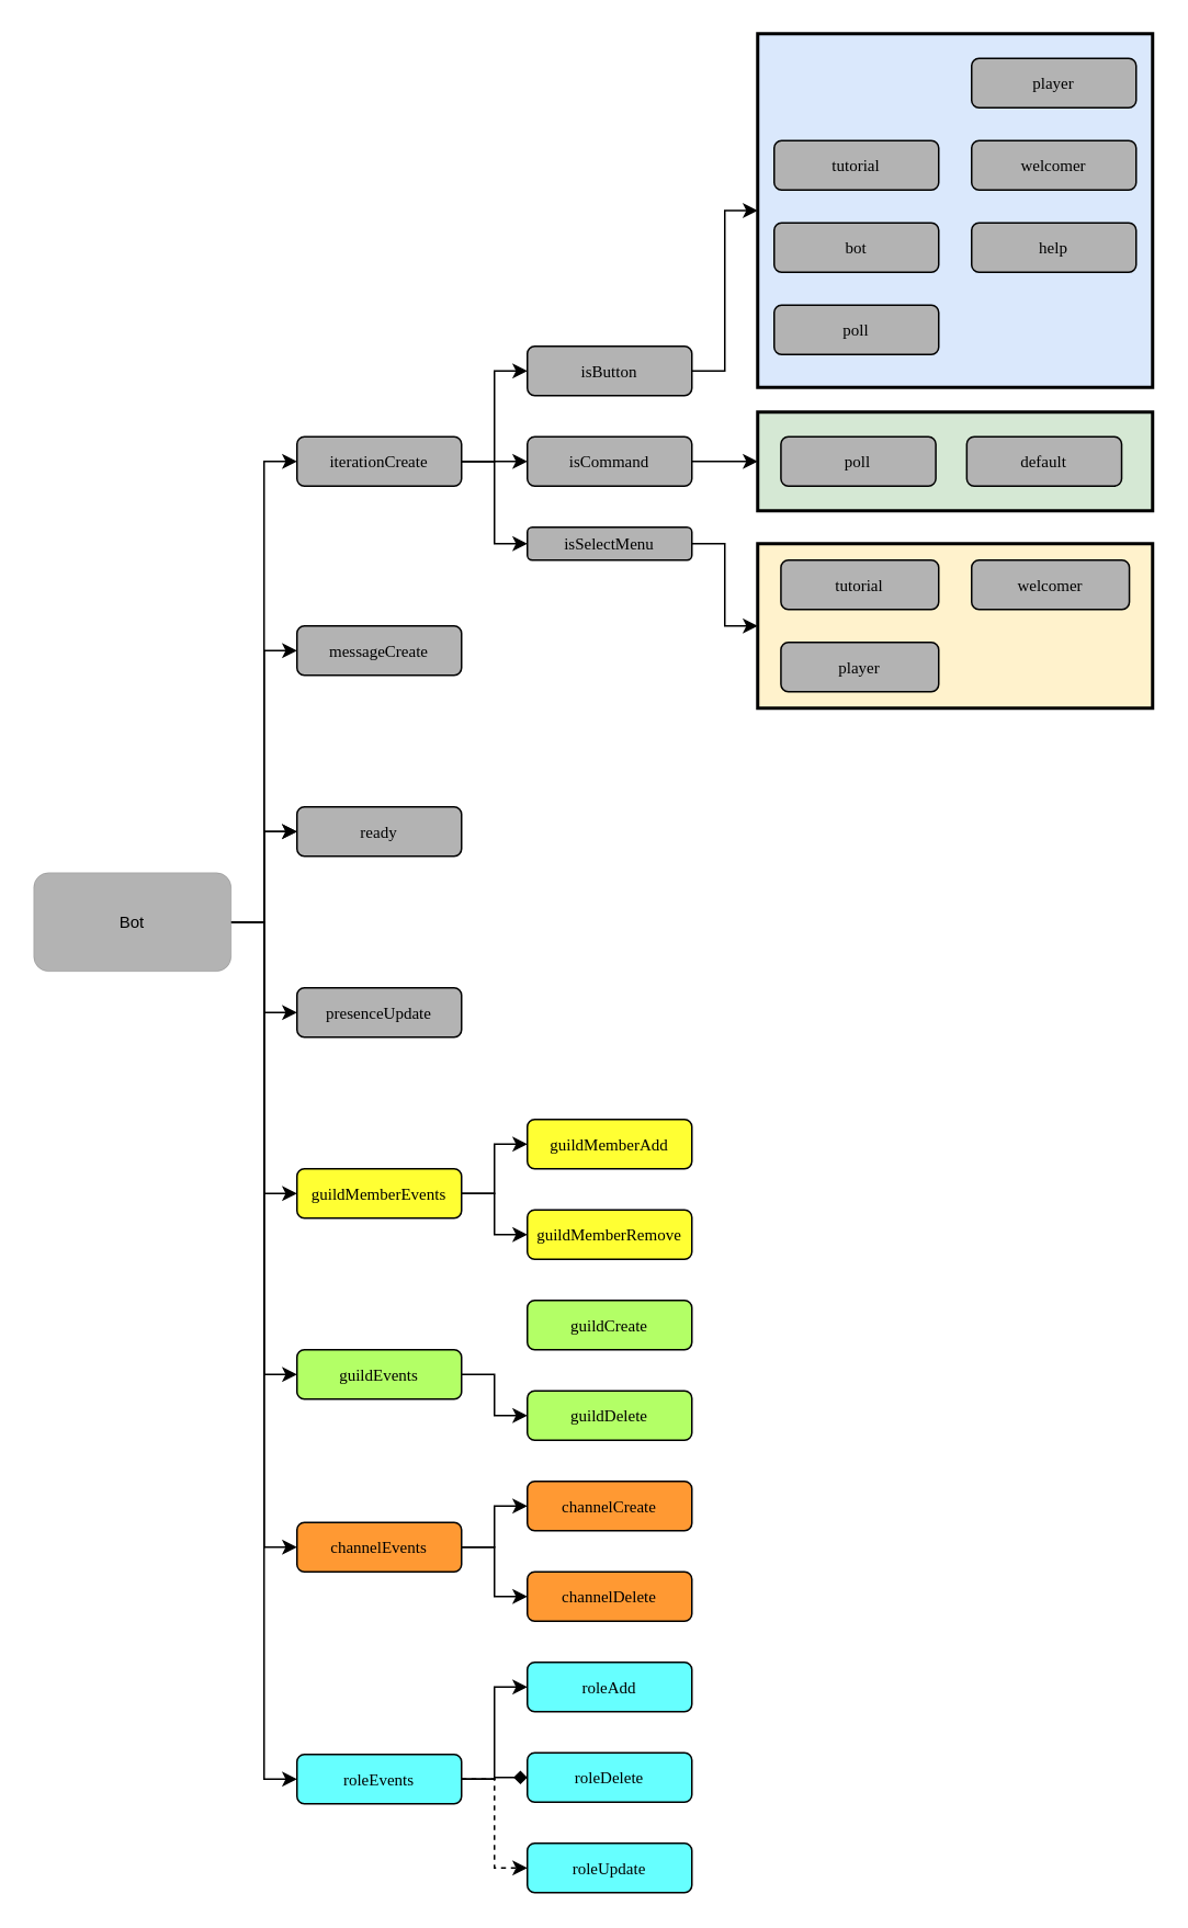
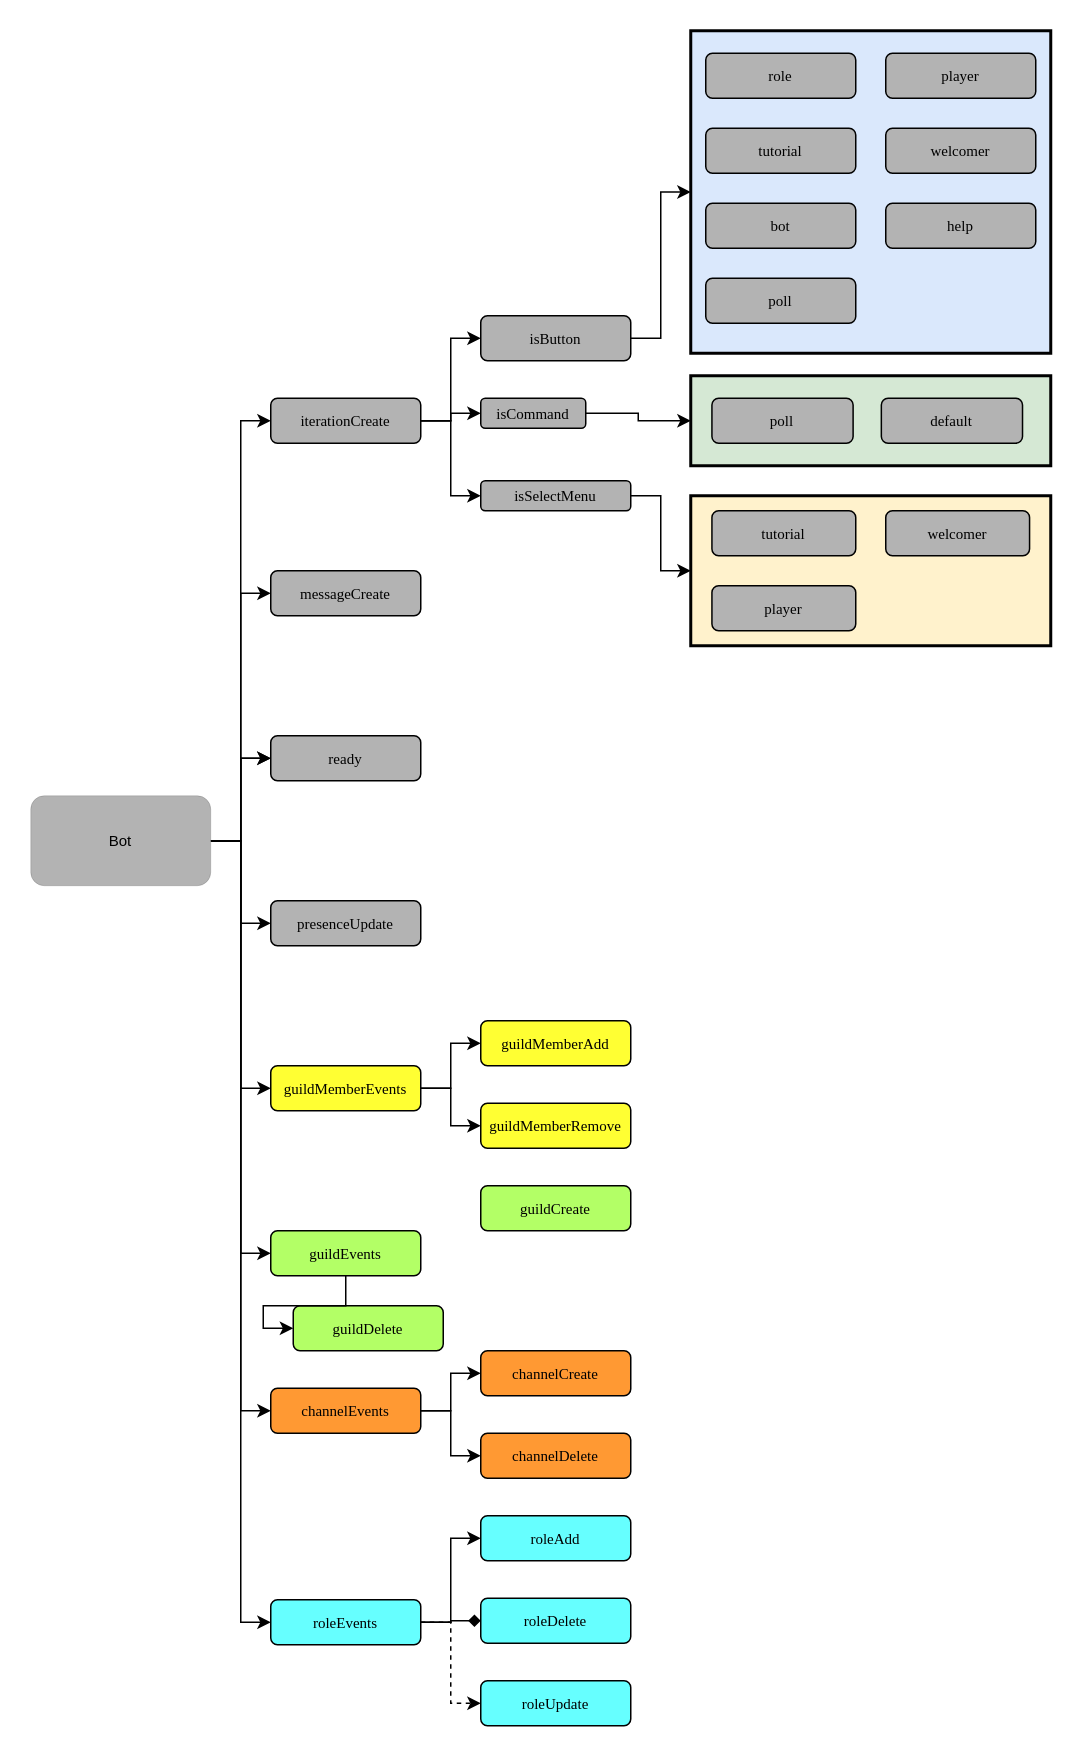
  <mxCell id="0" />
  <mxCell id="1" parent="0" />
  <mxCell id="2" value="guildMemberEvents" style="rounded=1;whiteSpace=wrap;html=1;shadow=0;labelBackgroundColor=none;strokeWidth=1;fontFamily=Verdana;fontSize=10;align=center;fillColor=#FFFF33;" vertex="1" parent="1"><mxGeometry x="180" y="710" width="100" height="30" as="geometry" /></mxCell>
  <mxCell id="3" value="guildEvents" style="rounded=1;whiteSpace=wrap;html=1;shadow=0;labelBackgroundColor=none;strokeWidth=1;fontFamily=Verdana;fontSize=10;align=center;fillColor=#B3FF66;" vertex="1" parent="1"><mxGeometry x="180" y="820" width="100" height="30" as="geometry" /></mxCell>
  <mxCell id="4" value="channelEvents" style="rounded=1;whiteSpace=wrap;html=1;shadow=0;labelBackgroundColor=none;strokeWidth=1;fontFamily=Verdana;fontSize=10;align=center;fillColor=#FF9933;" vertex="1" parent="1"><mxGeometry x="180" y="925" width="100" height="30" as="geometry" /></mxCell>
  <mxCell id="5" value="roleEvents" style="rounded=1;whiteSpace=wrap;html=1;shadow=0;labelBackgroundColor=none;strokeWidth=1;fontFamily=Verdana;fontSize=10;align=center;fillColor=#66FFFF;" vertex="1" parent="1"><mxGeometry x="180" y="1066" width="100" height="30" as="geometry" /></mxCell>
  <mxCell id="6" value="guildMemberAdd" style="rounded=1;whiteSpace=wrap;html=1;shadow=0;labelBackgroundColor=none;strokeWidth=1;fontFamily=Verdana;fontSize=10;align=center;fillColor=#FFFF33;" vertex="1" parent="1"><mxGeometry x="320" y="680" width="100" height="30" as="geometry" /></mxCell>
  <mxCell id="7" value="guildMemberRemove" style="rounded=1;whiteSpace=wrap;html=1;shadow=0;labelBackgroundColor=none;strokeWidth=1;fontFamily=Verdana;fontSize=10;align=center;fillColor=#FFFF33;" vertex="1" parent="1"><mxGeometry x="320" y="735" width="100" height="30" as="geometry" /></mxCell>
  <mxCell id="8" value="guildCreate" style="rounded=1;whiteSpace=wrap;html=1;shadow=0;labelBackgroundColor=none;strokeWidth=1;fontFamily=Verdana;fontSize=10;align=center;fillColor=#B3FF66;" vertex="1" parent="1"><mxGeometry x="320" y="790" width="100" height="30" as="geometry" /></mxCell>
  <mxCell id="9" value="channelCreate" style="rounded=1;whiteSpace=wrap;html=1;shadow=0;labelBackgroundColor=none;strokeWidth=1;fontFamily=Verdana;fontSize=10;align=center;fillColor=#FF9933;" vertex="1" parent="1"><mxGeometry x="320" y="900" width="100" height="30" as="geometry" /></mxCell>
  <mxCell id="10" value="channelDelete" style="rounded=1;whiteSpace=wrap;html=1;shadow=0;labelBackgroundColor=none;strokeWidth=1;fontFamily=Verdana;fontSize=10;align=center;fillColor=#FF9933;" vertex="1" parent="1"><mxGeometry x="320" y="955" width="100" height="30" as="geometry" /></mxCell>
  <mxCell id="11" value="roleAdd" style="rounded=1;whiteSpace=wrap;html=1;shadow=0;labelBackgroundColor=none;strokeWidth=1;fontFamily=Verdana;fontSize=10;align=center;fillColor=#66FFFF;" vertex="1" parent="1"><mxGeometry x="320" y="1010" width="100" height="30" as="geometry" /></mxCell>
  <mxCell id="12" value="roleDelete" style="rounded=1;whiteSpace=wrap;html=1;shadow=0;labelBackgroundColor=none;strokeWidth=1;fontFamily=Verdana;fontSize=10;align=center;fillColor=#66FFFF;" vertex="1" parent="1"><mxGeometry x="320" y="1065" width="100" height="30" as="geometry" /></mxCell>
  <mxCell id="13" value="roleUpdate" style="rounded=1;whiteSpace=wrap;html=1;shadow=0;labelBackgroundColor=none;strokeWidth=1;fontFamily=Verdana;fontSize=10;align=center;fillColor=#66FFFF;" vertex="1" parent="1"><mxGeometry x="320" y="1120" width="100" height="30" as="geometry" /></mxCell>
- <mxCell id="14" value="guildDelete" style="rounded=1;whiteSpace=wrap;html=1;shadow=0;labelBackgroundColor=none;strokeWidth=1;fontFamily=Verdana;fontSize=10;align=center;fillColor=#B3FF66;" vertex="1" parent="1"><mxGeometry x="320" y="845" width="100" height="30" as="geometry" /></mxCell>
+ <mxCell id="14" value="guildDelete" style="rounded=1;whiteSpace=wrap;html=1;shadow=0;labelBackgroundColor=none;strokeWidth=1;fontFamily=Verdana;fontSize=10;align=center;fillColor=#B3FF66;" vertex="1" parent="1"><mxGeometry x="195" y="870" width="100" height="30" as="geometry" /></mxCell>
  <mxCell id="15" style="edgeStyle=orthogonalEdgeStyle;rounded=0;orthogonalLoop=1;jettySize=auto;html=1;entryX=0;entryY=0.5;entryDx=0;entryDy=0;fontSize=10;fontColor=default;" edge="1" parent="1" source="2" target="6"><mxGeometry relative="1" as="geometry" /></mxCell>
  <mxCell id="16" style="edgeStyle=orthogonalEdgeStyle;rounded=0;orthogonalLoop=1;jettySize=auto;html=1;entryX=0;entryY=0.5;entryDx=0;entryDy=0;fontSize=10;fontColor=default;" edge="1" parent="1" source="2" target="7"><mxGeometry relative="1" as="geometry" /></mxCell>
  <mxCell id="17" style="edgeStyle=orthogonalEdgeStyle;rounded=0;orthogonalLoop=1;jettySize=auto;html=1;entryX=0;entryY=0.5;entryDx=0;entryDy=0;fontSize=10;fontColor=default;" edge="1" parent="1" source="3" target="14"><mxGeometry relative="1" as="geometry" /></mxCell>
  <mxCell id="18" style="edgeStyle=orthogonalEdgeStyle;rounded=0;orthogonalLoop=1;jettySize=auto;html=1;entryX=0;entryY=0.5;entryDx=0;entryDy=0;fontSize=10;fontColor=default;" edge="1" parent="1" source="4" target="9"><mxGeometry relative="1" as="geometry" /></mxCell>
  <mxCell id="19" style="edgeStyle=orthogonalEdgeStyle;rounded=0;orthogonalLoop=1;jettySize=auto;html=1;entryX=0;entryY=0.5;entryDx=0;entryDy=0;fontSize=10;fontColor=default;" edge="1" parent="1" source="4" target="10"><mxGeometry relative="1" as="geometry" /></mxCell>
  <mxCell id="20" style="edgeStyle=orthogonalEdgeStyle;rounded=0;orthogonalLoop=1;jettySize=auto;html=1;entryX=0;entryY=0.5;entryDx=0;entryDy=0;fontSize=10;fontColor=default;" edge="1" parent="1" source="5" target="11"><mxGeometry relative="1" as="geometry" /></mxCell>
  <mxCell id="21" style="edgeStyle=orthogonalEdgeStyle;rounded=0;orthogonalLoop=1;jettySize=auto;html=1;entryX=0;entryY=0.5;entryDx=0;entryDy=0;fontSize=10;fontColor=default;endArrow=diamond;" edge="1" parent="1" source="5" target="12"><mxGeometry relative="1" as="geometry" /></mxCell>
  <mxCell id="22" style="edgeStyle=orthogonalEdgeStyle;rounded=0;orthogonalLoop=1;jettySize=auto;html=1;entryX=0;entryY=0.5;entryDx=0;entryDy=0;fontSize=10;fontColor=default;dashed=1;" edge="1" parent="1" source="5" target="13"><mxGeometry relative="1" as="geometry" /></mxCell>
  <mxCell id="23" style="edgeStyle=orthogonalEdgeStyle;rounded=0;orthogonalLoop=1;jettySize=auto;html=1;entryX=0;entryY=0.5;entryDx=0;entryDy=0;fontSize=10;fontColor=default;" edge="1" parent="1" source="32" target="37"><mxGeometry relative="1" as="geometry"><Array as="points"><mxPoint x="160" y="560" /><mxPoint x="160" y="280" /></Array></mxGeometry></mxCell>
  <mxCell id="24" style="edgeStyle=orthogonalEdgeStyle;rounded=0;orthogonalLoop=1;jettySize=auto;html=1;entryX=0;entryY=0.5;entryDx=0;entryDy=0;fontSize=10;fontColor=default;" edge="1" parent="1" source="32" target="33"><mxGeometry relative="1" as="geometry" /></mxCell>
  <mxCell id="25" style="edgeStyle=orthogonalEdgeStyle;rounded=0;orthogonalLoop=1;jettySize=auto;html=1;entryX=0;entryY=0.5;entryDx=0;entryDy=0;fontSize=10;fontColor=default;" edge="1" parent="1" source="32" target="38"><mxGeometry relative="1" as="geometry" /></mxCell>
  <mxCell id="26" style="edgeStyle=orthogonalEdgeStyle;rounded=0;orthogonalLoop=1;jettySize=auto;html=1;entryX=0;entryY=0.5;entryDx=0;entryDy=0;fontSize=10;fontColor=default;" edge="1" parent="1" source="32" target="38"><mxGeometry relative="1" as="geometry" /></mxCell>
  <mxCell id="27" style="edgeStyle=orthogonalEdgeStyle;rounded=0;orthogonalLoop=1;jettySize=auto;html=1;entryX=0;entryY=0.5;entryDx=0;entryDy=0;fontSize=10;fontColor=default;" edge="1" parent="1" source="32" target="39"><mxGeometry relative="1" as="geometry" /></mxCell>
  <mxCell id="28" style="edgeStyle=orthogonalEdgeStyle;rounded=0;orthogonalLoop=1;jettySize=auto;html=1;entryX=0;entryY=0.5;entryDx=0;entryDy=0;fontSize=10;fontColor=default;" edge="1" parent="1" source="32" target="2"><mxGeometry relative="1" as="geometry" /></mxCell>
  <mxCell id="29" style="edgeStyle=orthogonalEdgeStyle;rounded=0;orthogonalLoop=1;jettySize=auto;html=1;entryX=0;entryY=0.5;entryDx=0;entryDy=0;fontSize=10;fontColor=default;" edge="1" parent="1" source="32" target="3"><mxGeometry relative="1" as="geometry" /></mxCell>
  <mxCell id="30" style="edgeStyle=orthogonalEdgeStyle;rounded=0;orthogonalLoop=1;jettySize=auto;html=1;entryX=0;entryY=0.5;entryDx=0;entryDy=0;fontSize=10;fontColor=default;" edge="1" parent="1" source="32" target="4"><mxGeometry relative="1" as="geometry" /></mxCell>
  <mxCell id="31" style="edgeStyle=orthogonalEdgeStyle;rounded=0;orthogonalLoop=1;jettySize=auto;html=1;entryX=0;entryY=0.5;entryDx=0;entryDy=0;fontSize=10;fontColor=default;" edge="1" parent="1" source="32" target="5"><mxGeometry relative="1" as="geometry" /></mxCell>
  <mxCell id="32" value="Bot" style="rounded=1;whiteSpace=wrap;html=1;fontSize=10;fontColor=default;strokeWidth=0;fillColor=#B3B3B3;" vertex="1" parent="1"><mxGeometry y="530" width="120" height="60" as="geometry" x="20" /></mxCell>
  <mxCell id="33" value="messageCreate" style="rounded=1;whiteSpace=wrap;html=1;shadow=0;labelBackgroundColor=none;strokeWidth=1;fontFamily=Verdana;fontSize=10;align=center;fillColor=#B3B3B3;" vertex="1" parent="1"><mxGeometry x="180" y="380" width="100" height="30" as="geometry" /></mxCell>
  <mxCell id="34" style="edgeStyle=orthogonalEdgeStyle;rounded=0;orthogonalLoop=1;jettySize=auto;html=1;entryX=0;entryY=0.5;entryDx=0;entryDy=0;fontSize=10;fontColor=default;" edge="1" parent="1" source="37" target="41"><mxGeometry relative="1" as="geometry" /></mxCell>
  <mxCell id="35" style="edgeStyle=orthogonalEdgeStyle;rounded=0;orthogonalLoop=1;jettySize=auto;html=1;entryX=0;entryY=0.5;entryDx=0;entryDy=0;fontSize=10;fontColor=default;" edge="1" parent="1" source="37" target="45"><mxGeometry relative="1" as="geometry" /></mxCell>
  <mxCell id="36" style="edgeStyle=orthogonalEdgeStyle;rounded=0;orthogonalLoop=1;jettySize=auto;html=1;entryX=0;entryY=0.5;entryDx=0;entryDy=0;fontSize=10;fontColor=default;" edge="1" parent="1" source="37" target="43"><mxGeometry relative="1" as="geometry" /></mxCell>
  <mxCell id="37" value="iterationCreate" style="rounded=1;whiteSpace=wrap;html=1;shadow=0;labelBackgroundColor=none;strokeWidth=1;fontFamily=Verdana;fontSize=10;align=center;fillColor=#B3B3B3;" vertex="1" parent="1"><mxGeometry x="180" y="265" width="100" height="30" as="geometry" /></mxCell>
  <mxCell id="38" value="ready" style="rounded=1;whiteSpace=wrap;html=1;shadow=0;labelBackgroundColor=none;strokeWidth=1;fontFamily=Verdana;fontSize=10;align=center;fillColor=#B3B3B3;" vertex="1" parent="1"><mxGeometry x="180" y="490" width="100" height="30" as="geometry" /></mxCell>
  <mxCell id="39" value="presenceUpdate" style="rounded=1;whiteSpace=wrap;html=1;shadow=0;labelBackgroundColor=none;strokeWidth=1;fontFamily=Verdana;fontSize=10;align=center;fillColor=#B3B3B3;" vertex="1" parent="1"><mxGeometry x="180" y="600" width="100" height="30" as="geometry" /></mxCell>
  <mxCell id="40" style="edgeStyle=orthogonalEdgeStyle;rounded=0;orthogonalLoop=1;jettySize=auto;html=1;entryX=0;entryY=0.5;entryDx=0;entryDy=0;fontSize=10;fontColor=default;" edge="1" parent="1" source="41" target="54"><mxGeometry relative="1" as="geometry" /></mxCell>
  <mxCell id="41" value="isButton" style="rounded=1;whiteSpace=wrap;html=1;shadow=0;labelBackgroundColor=none;strokeWidth=1;fontFamily=Verdana;fontSize=10;align=center;fillColor=#B3B3B3;" vertex="1" parent="1"><mxGeometry x="320" y="210" width="100" height="30" as="geometry" /></mxCell>
  <mxCell id="42" style="edgeStyle=orthogonalEdgeStyle;rounded=0;orthogonalLoop=1;jettySize=auto;html=1;fontSize=10;fontColor=default;" edge="1" parent="1" source="43" target="63"><mxGeometry relative="1" as="geometry" /></mxCell>
  <mxCell id="43" value="isSelectMenu" style="rounded=1;whiteSpace=wrap;html=1;shadow=0;labelBackgroundColor=none;strokeWidth=1;fontFamily=Verdana;fontSize=10;align=center;fillColor=#B3B3B3;" vertex="1" parent="1"><mxGeometry x="320" y="320" width="100" height="20" as="geometry" /></mxCell>
  <mxCell id="44" style="edgeStyle=orthogonalEdgeStyle;rounded=0;orthogonalLoop=1;jettySize=auto;html=1;fontSize=10;fontColor=default;" edge="1" parent="1" source="45" target="58"><mxGeometry relative="1" as="geometry" /></mxCell>
- <mxCell id="45" value="isCommand" style="rounded=1;whiteSpace=wrap;html=1;shadow=0;labelBackgroundColor=none;strokeWidth=1;fontFamily=Verdana;fontSize=10;align=center;fillColor=#B3B3B3;" vertex="1" parent="1"><mxGeometry x="320" y="265" width="100" height="30" as="geometry" /></mxCell>
+ <mxCell id="45" value="isCommand" style="rounded=1;whiteSpace=wrap;html=1;shadow=0;labelBackgroundColor=none;strokeWidth=1;fontFamily=Verdana;fontSize=10;align=center;fillColor=#B3B3B3;" vertex="1" parent="1"><mxGeometry x="320" y="265" width="70" height="20" as="geometry" /></mxCell>
  <mxCell id="46" value="" style="group;fillColor=#dae8fc;strokeColor=#6c8ebf;" vertex="1" connectable="0" parent="1"><mxGeometry x="460" y="20" width="240" height="215" as="geometry" /></mxCell>
+ <mxCell id="47" value="role" style="rounded=1;whiteSpace=wrap;html=1;shadow=0;labelBackgroundColor=none;strokeWidth=1;fontFamily=Verdana;fontSize=10;align=center;fillColor=#B3B3B3;" vertex="1" parent="46"><mxGeometry x="10" y="15" width="100" height="30" as="geometry" /></mxCell>
  <mxCell id="48" value="tutorial" style="rounded=1;whiteSpace=wrap;html=1;shadow=0;labelBackgroundColor=none;strokeWidth=1;fontFamily=Verdana;fontSize=10;align=center;fillColor=#B3B3B3;" vertex="1" parent="46"><mxGeometry x="10" y="65" width="100" height="30" as="geometry" /></mxCell>
  <mxCell id="49" value="player" style="rounded=1;whiteSpace=wrap;html=1;shadow=0;labelBackgroundColor=none;strokeWidth=1;fontFamily=Verdana;fontSize=10;align=center;fillColor=#B3B3B3;" vertex="1" parent="46"><mxGeometry x="130" y="15" width="100" height="30" as="geometry" /></mxCell>
  <mxCell id="50" value="welcomer" style="rounded=1;whiteSpace=wrap;html=1;shadow=0;labelBackgroundColor=none;strokeWidth=1;fontFamily=Verdana;fontSize=10;align=center;fillColor=#B3B3B3;" vertex="1" parent="46"><mxGeometry x="130" y="65" width="100" height="30" as="geometry" /></mxCell>
  <mxCell id="51" value="help" style="rounded=1;whiteSpace=wrap;html=1;shadow=0;labelBackgroundColor=none;strokeWidth=1;fontFamily=Verdana;fontSize=10;align=center;fillColor=#B3B3B3;" vertex="1" parent="46"><mxGeometry x="130" y="115" width="100" height="30" as="geometry" /></mxCell>
  <mxCell id="52" value="bot" style="rounded=1;whiteSpace=wrap;html=1;shadow=0;labelBackgroundColor=none;strokeWidth=1;fontFamily=Verdana;fontSize=10;align=center;fillColor=#B3B3B3;" vertex="1" parent="46"><mxGeometry x="10" y="115" width="100" height="30" as="geometry" /></mxCell>
  <mxCell id="53" value="poll" style="rounded=1;whiteSpace=wrap;html=1;shadow=0;labelBackgroundColor=none;strokeWidth=1;fontFamily=Verdana;fontSize=10;align=center;fillColor=#B3B3B3;" vertex="1" parent="46"><mxGeometry x="10" y="165" width="100" height="30" as="geometry" /></mxCell>
  <mxCell id="54" value="" style="rounded=0;whiteSpace=wrap;html=1;fontSize=10;fontColor=default;strokeWidth=2;fillColor=none;" vertex="1" parent="46"><mxGeometry width="240" height="215" as="geometry" /></mxCell>
  <mxCell id="55" value="" style="group;fillColor=#d5e8d4;strokeColor=#82b366;" vertex="1" connectable="0" parent="1"><mxGeometry x="460" y="250" width="240" height="60" as="geometry" /></mxCell>
  <mxCell id="56" value="poll" style="rounded=1;whiteSpace=wrap;html=1;shadow=0;labelBackgroundColor=none;strokeWidth=1;fontFamily=Verdana;fontSize=10;align=center;fillColor=#B3B3B3;" vertex="1" parent="55"><mxGeometry x="14.118" y="15" width="94.118" height="30" as="geometry" /></mxCell>
  <mxCell id="57" value="default" style="rounded=1;whiteSpace=wrap;html=1;shadow=0;labelBackgroundColor=none;strokeWidth=1;fontFamily=Verdana;fontSize=10;align=center;fillColor=#B3B3B3;" vertex="1" parent="55"><mxGeometry x="127.059" y="15" width="94.118" height="30" as="geometry" /></mxCell>
  <mxCell id="58" value="" style="rounded=0;whiteSpace=wrap;html=1;fontSize=10;fontColor=default;strokeWidth=2;fillColor=none;" vertex="1" parent="55"><mxGeometry width="240" height="60" as="geometry" /></mxCell>
  <mxCell id="59" value="" style="group;fillColor=#fff2cc;strokeColor=#d6b656;" vertex="1" connectable="0" parent="1"><mxGeometry x="460" y="330" width="240" height="100" as="geometry" /></mxCell>
  <mxCell id="60" value="tutorial" style="rounded=1;whiteSpace=wrap;html=1;shadow=0;labelBackgroundColor=none;strokeWidth=1;fontFamily=Verdana;fontSize=10;align=center;fillColor=#B3B3B3;" vertex="1" parent="59"><mxGeometry x="14.12" y="10" width="95.88" height="30" as="geometry" /></mxCell>
  <mxCell id="61" value="player" style="rounded=1;whiteSpace=wrap;html=1;shadow=0;labelBackgroundColor=none;strokeWidth=1;fontFamily=Verdana;fontSize=10;align=center;fillColor=#B3B3B3;" vertex="1" parent="59"><mxGeometry x="14.12" y="60" width="95.88" height="30" as="geometry" /></mxCell>
  <mxCell id="62" value="welcomer" style="rounded=1;whiteSpace=wrap;html=1;shadow=0;labelBackgroundColor=none;strokeWidth=1;fontFamily=Verdana;fontSize=10;align=center;fillColor=#B3B3B3;" vertex="1" parent="59"><mxGeometry x="130" y="10" width="95.88" height="30" as="geometry" /></mxCell>
  <mxCell id="63" value="" style="rounded=0;whiteSpace=wrap;html=1;fontSize=10;fontColor=default;strokeWidth=2;fillColor=none;" vertex="1" parent="59"><mxGeometry width="240" height="100" as="geometry" /></mxCell>
